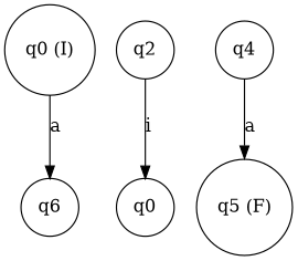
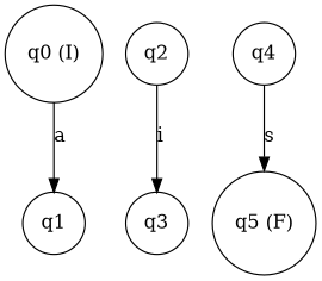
  digraph {
    rankdir=TB
    node [shape=circle]
    n1 [label="q0 (I)"]
-   n2 [label=q6]
+   n2 [label=q1]
    n3 [label=q2]
-   n4 [label=q0]
+   n4 [label=q3]
    n5 [label=q4]
    n6 [label="q5 (F)"]
    n1 -> n2 [label=a]
    n3 -> n4 [label=i]
-   n5 -> n6 [label=a]
+   n5 -> n6 [label=s]
  }
